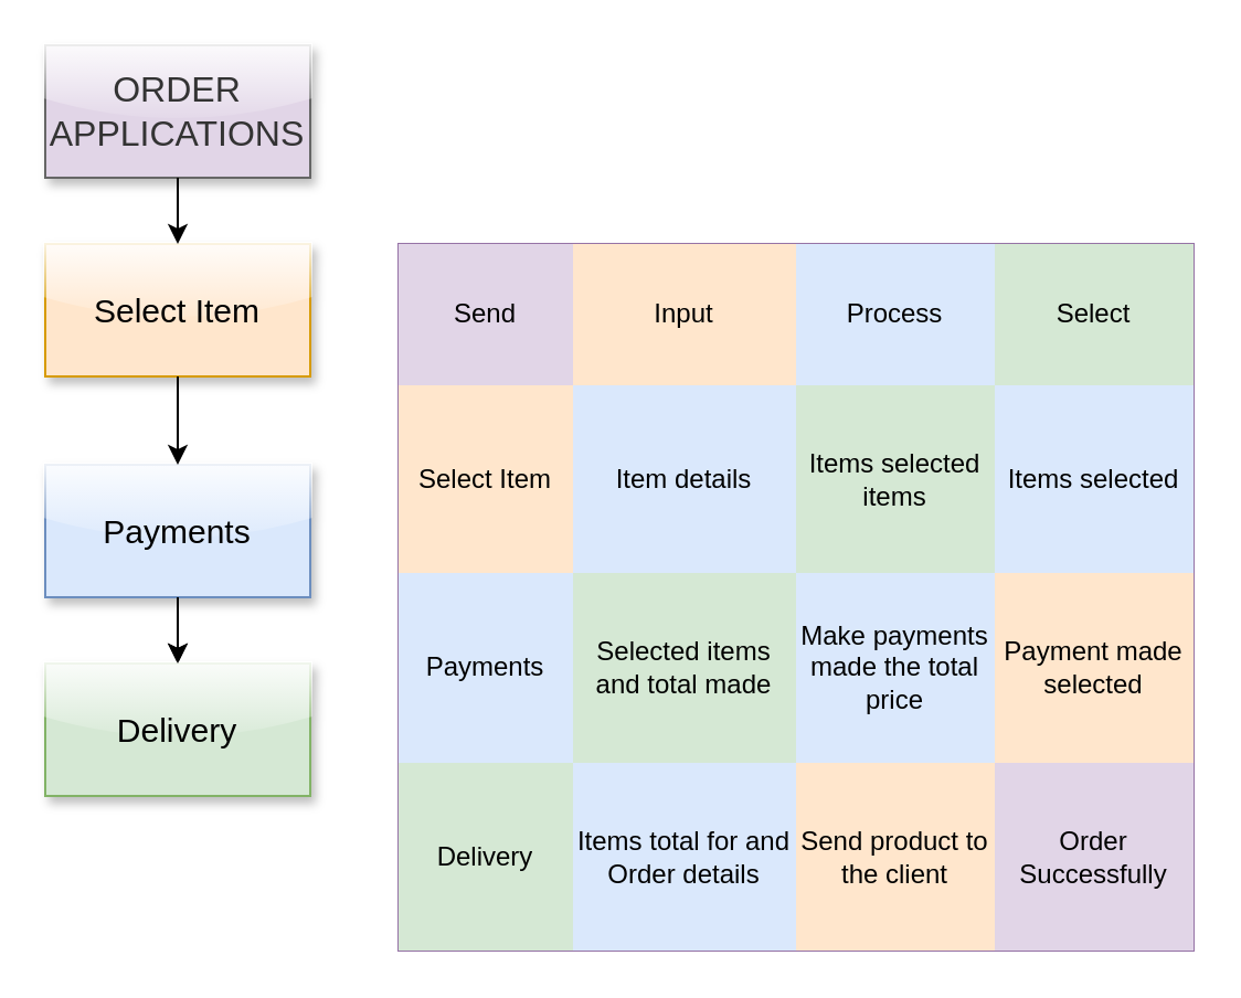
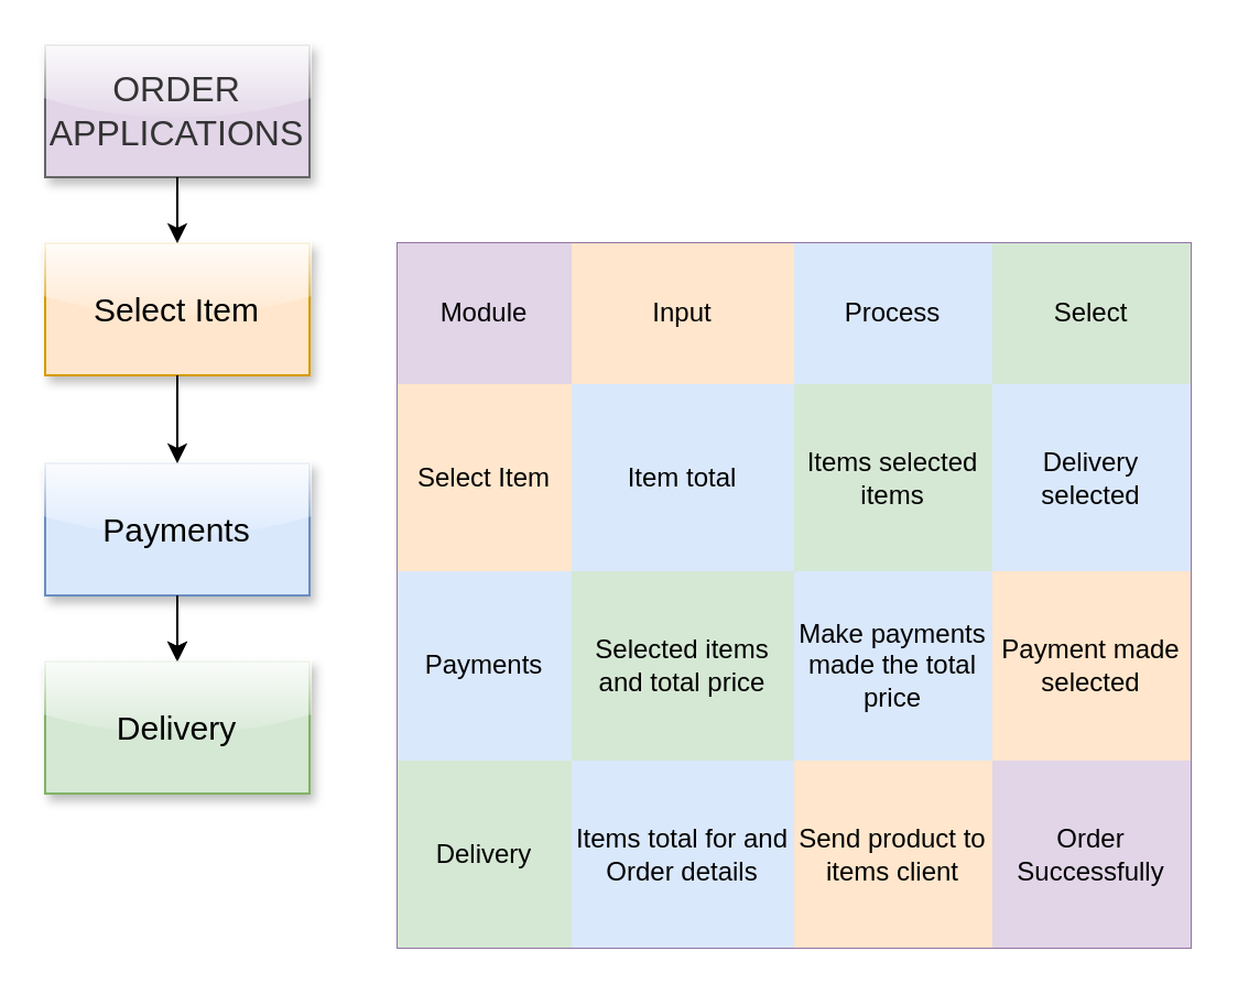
  <mxCell id="0" />
  <mxCell id="1" parent="0" />
  <mxCell id="2" value="&lt;font style=&quot;font-size: 15px;&quot;&gt;Select Item&lt;/font&gt;" style="rounded=0;whiteSpace=wrap;html=1;fillColor=#ffe6cc;strokeColor=#d79b00;shadow=1;glass=1;" vertex="1" parent="1"><mxGeometry x="20" y="110" width="120" height="60" as="geometry" /></mxCell>
  <mxCell id="3" value="&lt;font style=&quot;font-size: 16px;&quot;&gt;ORDER APPLICATIONS&lt;/font&gt;" style="rounded=0;whiteSpace=wrap;html=1;shadow=1;glass=1;fillColor=#e1d5e7;fontColor=#333333;strokeColor=#666666;" vertex="1" parent="1"><mxGeometry x="20" y="20" width="120" height="60" as="geometry" /></mxCell>
  <mxCell id="4" style="edgeStyle=none;html=1;" edge="1" parent="1" source="5" target="6"><mxGeometry relative="1" as="geometry" /></mxCell>
  <mxCell id="5" value="&lt;font style=&quot;font-size: 15px;&quot;&gt;Payments&lt;/font&gt;" style="rounded=0;whiteSpace=wrap;html=1;fillColor=#dae8fc;strokeColor=#6c8ebf;glass=1;shadow=1;" vertex="1" parent="1"><mxGeometry x="20" y="210" width="120" height="60" as="geometry" /></mxCell>
  <mxCell id="6" value="&lt;font style=&quot;font-size: 15px;&quot;&gt;Delivery&lt;/font&gt;" style="rounded=0;whiteSpace=wrap;html=1;fillColor=#d5e8d4;strokeColor=#82b366;glass=1;shadow=1;" vertex="1" parent="1"><mxGeometry x="20" y="300" width="120" height="60" as="geometry" /></mxCell>
  <mxCell id="7" value="" style="endArrow=classic;html=1;entryX=0.5;entryY=0;entryDx=0;entryDy=0;" edge="1" parent="1" source="5" target="6"><mxGeometry width="50" height="50" relative="1" as="geometry"><mxPoint x="90" y="240" as="sourcePoint" /><mxPoint x="140" y="190" as="targetPoint" /></mxGeometry></mxCell>
  <mxCell id="8" value="" style="endArrow=classic;html=1;" edge="1" parent="1" source="2" target="5"><mxGeometry width="50" height="50" relative="1" as="geometry"><mxPoint x="90" y="240" as="sourcePoint" /><mxPoint x="140" y="190" as="targetPoint" /></mxGeometry></mxCell>
  <mxCell id="9" value="" style="endArrow=classic;html=1;" edge="1" parent="1" source="3" target="2"><mxGeometry width="50" height="50" relative="1" as="geometry"><mxPoint x="90" y="240" as="sourcePoint" /><mxPoint x="140" y="190" as="targetPoint" /></mxGeometry></mxCell>
  <mxCell id="10" value="" style="shape=table;startSize=0;container=1;collapsible=0;childLayout=tableLayout;fillColor=#e1d5e7;strokeColor=#9673a6;" vertex="1" parent="1"><mxGeometry x="180" y="110" width="360" height="320" as="geometry" /></mxCell>
  <mxCell id="11" value="" style="shape=tableRow;horizontal=0;startSize=0;swimlaneHead=0;swimlaneBody=0;strokeColor=inherit;top=0;left=0;bottom=0;right=0;collapsible=0;dropTarget=0;fillColor=none;points=[[0,0.5],[1,0.5]];portConstraint=eastwest;" vertex="1" parent="10"><mxGeometry width="360" height="64" as="geometry" /></mxCell>
- <mxCell id="12" value="Send" style="shape=partialRectangle;html=1;whiteSpace=wrap;connectable=0;strokeColor=#9673a6;overflow=hidden;fillColor=#e1d5e7;top=0;left=0;bottom=0;right=0;pointerEvents=1;" vertex="1" parent="11"><mxGeometry width="79" height="64" as="geometry"><mxRectangle width="79" height="64" as="alternateBounds" /></mxGeometry></mxCell>
+ <mxCell id="12" value="Module" style="shape=partialRectangle;html=1;whiteSpace=wrap;connectable=0;strokeColor=#9673a6;overflow=hidden;fillColor=#e1d5e7;top=0;left=0;bottom=0;right=0;pointerEvents=1;" vertex="1" parent="11"><mxGeometry width="79" height="64" as="geometry"><mxRectangle width="79" height="64" as="alternateBounds" /></mxGeometry></mxCell>
  <mxCell id="13" value="Input" style="shape=partialRectangle;html=1;whiteSpace=wrap;connectable=0;strokeColor=#d79b00;overflow=hidden;fillColor=#ffe6cc;top=0;left=0;bottom=0;right=0;pointerEvents=1;" vertex="1" parent="11"><mxGeometry x="79" width="101" height="64" as="geometry"><mxRectangle width="101" height="64" as="alternateBounds" /></mxGeometry></mxCell>
  <mxCell id="14" value="Process" style="shape=partialRectangle;html=1;whiteSpace=wrap;connectable=0;strokeColor=#6c8ebf;overflow=hidden;fillColor=#dae8fc;top=0;left=0;bottom=0;right=0;pointerEvents=1;" vertex="1" parent="11"><mxGeometry x="180" width="90" height="64" as="geometry"><mxRectangle width="90" height="64" as="alternateBounds" /></mxGeometry></mxCell>
  <mxCell id="15" value="Select" style="shape=partialRectangle;html=1;whiteSpace=wrap;connectable=0;strokeColor=#82b366;overflow=hidden;fillColor=#d5e8d4;top=0;left=0;bottom=0;right=0;pointerEvents=1;" vertex="1" parent="11"><mxGeometry x="270" width="90" height="64" as="geometry"><mxRectangle width="90" height="64" as="alternateBounds" /></mxGeometry></mxCell>
  <mxCell id="16" value="" style="shape=tableRow;horizontal=0;startSize=0;swimlaneHead=0;swimlaneBody=0;strokeColor=inherit;top=0;left=0;bottom=0;right=0;collapsible=0;dropTarget=0;fillColor=none;points=[[0,0.5],[1,0.5]];portConstraint=eastwest;" vertex="1" parent="10"><mxGeometry y="64" width="360" height="85" as="geometry" /></mxCell>
  <mxCell id="17" value="Select Item" style="shape=partialRectangle;html=1;whiteSpace=wrap;connectable=0;strokeColor=#d79b00;overflow=hidden;fillColor=#ffe6cc;top=0;left=0;bottom=0;right=0;pointerEvents=1;shadow=0;" vertex="1" parent="16"><mxGeometry width="79" height="85" as="geometry"><mxRectangle width="79" height="85" as="alternateBounds" /></mxGeometry></mxCell>
- <mxCell id="18" value="Item details" style="shape=partialRectangle;html=1;whiteSpace=wrap;connectable=0;strokeColor=#6c8ebf;overflow=hidden;fillColor=#dae8fc;top=0;left=0;bottom=0;right=0;pointerEvents=1;" vertex="1" parent="16"><mxGeometry x="79" width="101" height="85" as="geometry"><mxRectangle width="101" height="85" as="alternateBounds" /></mxGeometry></mxCell>
+ <mxCell id="18" value="Item total" style="shape=partialRectangle;html=1;whiteSpace=wrap;connectable=0;strokeColor=#6c8ebf;overflow=hidden;fillColor=#dae8fc;top=0;left=0;bottom=0;right=0;pointerEvents=1;" vertex="1" parent="16"><mxGeometry x="79" width="101" height="85" as="geometry"><mxRectangle width="101" height="85" as="alternateBounds" /></mxGeometry></mxCell>
  <mxCell id="19" value="Items selected items" style="shape=partialRectangle;html=1;whiteSpace=wrap;connectable=0;strokeColor=#82b366;overflow=hidden;fillColor=#d5e8d4;top=0;left=0;bottom=0;right=0;pointerEvents=1;" vertex="1" parent="16"><mxGeometry x="180" width="90" height="85" as="geometry"><mxRectangle width="90" height="85" as="alternateBounds" /></mxGeometry></mxCell>
- <mxCell id="20" value="Items selected" style="shape=partialRectangle;html=1;whiteSpace=wrap;connectable=0;strokeColor=#6c8ebf;overflow=hidden;fillColor=#dae8fc;top=0;left=0;bottom=0;right=0;pointerEvents=1;" vertex="1" parent="16"><mxGeometry x="270" width="90" height="85" as="geometry"><mxRectangle width="90" height="85" as="alternateBounds" /></mxGeometry></mxCell>
+ <mxCell id="20" value="Delivery selected" style="shape=partialRectangle;html=1;whiteSpace=wrap;connectable=0;strokeColor=#6c8ebf;overflow=hidden;fillColor=#dae8fc;top=0;left=0;bottom=0;right=0;pointerEvents=1;" vertex="1" parent="16"><mxGeometry x="270" width="90" height="85" as="geometry"><mxRectangle width="90" height="85" as="alternateBounds" /></mxGeometry></mxCell>
  <mxCell id="21" value="" style="shape=tableRow;horizontal=0;startSize=0;swimlaneHead=0;swimlaneBody=0;strokeColor=inherit;top=0;left=0;bottom=0;right=0;collapsible=0;dropTarget=0;fillColor=none;points=[[0,0.5],[1,0.5]];portConstraint=eastwest;" vertex="1" parent="10"><mxGeometry y="149" width="360" height="86" as="geometry" /></mxCell>
  <mxCell id="22" value="Payments" style="shape=partialRectangle;html=1;whiteSpace=wrap;connectable=0;strokeColor=#6c8ebf;overflow=hidden;fillColor=#dae8fc;top=0;left=0;bottom=0;right=0;pointerEvents=1;" vertex="1" parent="21"><mxGeometry width="79" height="86" as="geometry"><mxRectangle width="79" height="86" as="alternateBounds" /></mxGeometry></mxCell>
- <mxCell id="23" value="Selected items and total made" style="shape=partialRectangle;html=1;whiteSpace=wrap;connectable=0;strokeColor=#82b366;overflow=hidden;fillColor=#d5e8d4;top=0;left=0;bottom=0;right=0;pointerEvents=1;" vertex="1" parent="21"><mxGeometry x="79" width="101" height="86" as="geometry"><mxRectangle width="101" height="86" as="alternateBounds" /></mxGeometry></mxCell>
+ <mxCell id="23" value="Selected items and total price" style="shape=partialRectangle;html=1;whiteSpace=wrap;connectable=0;strokeColor=#82b366;overflow=hidden;fillColor=#d5e8d4;top=0;left=0;bottom=0;right=0;pointerEvents=1;" vertex="1" parent="21"><mxGeometry x="79" width="101" height="86" as="geometry"><mxRectangle width="101" height="86" as="alternateBounds" /></mxGeometry></mxCell>
  <mxCell id="24" value="Make payments made the total price" style="shape=partialRectangle;html=1;whiteSpace=wrap;connectable=0;strokeColor=#6c8ebf;overflow=hidden;fillColor=#dae8fc;top=0;left=0;bottom=0;right=0;pointerEvents=1;" vertex="1" parent="21"><mxGeometry x="180" width="90" height="86" as="geometry"><mxRectangle width="90" height="86" as="alternateBounds" /></mxGeometry></mxCell>
  <mxCell id="25" value="Payment made selected" style="shape=partialRectangle;html=1;whiteSpace=wrap;connectable=0;strokeColor=#d79b00;overflow=hidden;fillColor=#ffe6cc;top=0;left=0;bottom=0;right=0;pointerEvents=1;" vertex="1" parent="21"><mxGeometry x="270" width="90" height="86" as="geometry"><mxRectangle width="90" height="86" as="alternateBounds" /></mxGeometry></mxCell>
  <mxCell id="26" value="" style="shape=tableRow;horizontal=0;startSize=0;swimlaneHead=0;swimlaneBody=0;strokeColor=inherit;top=0;left=0;bottom=0;right=0;collapsible=0;dropTarget=0;fillColor=none;points=[[0,0.5],[1,0.5]];portConstraint=eastwest;" vertex="1" parent="10"><mxGeometry y="235" width="360" height="85" as="geometry" /></mxCell>
  <mxCell id="27" value="Delivery" style="shape=partialRectangle;html=1;whiteSpace=wrap;connectable=0;strokeColor=#82b366;overflow=hidden;fillColor=#d5e8d4;top=0;left=0;bottom=0;right=0;pointerEvents=1;" vertex="1" parent="26"><mxGeometry width="79" height="85" as="geometry"><mxRectangle width="79" height="85" as="alternateBounds" /></mxGeometry></mxCell>
  <mxCell id="28" value="Items total for and Order details" style="shape=partialRectangle;html=1;whiteSpace=wrap;connectable=0;strokeColor=#6c8ebf;overflow=hidden;fillColor=#dae8fc;top=0;left=0;bottom=0;right=0;pointerEvents=1;" vertex="1" parent="26"><mxGeometry x="79" width="101" height="85" as="geometry"><mxRectangle width="101" height="85" as="alternateBounds" /></mxGeometry></mxCell>
- <mxCell id="29" value="Send product to the client" style="shape=partialRectangle;html=1;whiteSpace=wrap;connectable=0;strokeColor=#d79b00;overflow=hidden;fillColor=#ffe6cc;top=0;left=0;bottom=0;right=0;pointerEvents=1;" vertex="1" parent="26"><mxGeometry x="180" width="90" height="85" as="geometry"><mxRectangle width="90" height="85" as="alternateBounds" /></mxGeometry></mxCell>
+ <mxCell id="29" value="Send product to items client" style="shape=partialRectangle;html=1;whiteSpace=wrap;connectable=0;strokeColor=#d79b00;overflow=hidden;fillColor=#ffe6cc;top=0;left=0;bottom=0;right=0;pointerEvents=1;" vertex="1" parent="26"><mxGeometry x="180" width="90" height="85" as="geometry"><mxRectangle width="90" height="85" as="alternateBounds" /></mxGeometry></mxCell>
  <mxCell id="30" value="Order Successfully" style="shape=partialRectangle;html=1;whiteSpace=wrap;connectable=0;strokeColor=#9673a6;overflow=hidden;fillColor=#e1d5e7;top=0;left=0;bottom=0;right=0;pointerEvents=1;gradientDirection=radial;fillStyle=solid;" vertex="1" parent="26"><mxGeometry x="270" width="90" height="85" as="geometry"><mxRectangle width="90" height="85" as="alternateBounds" /></mxGeometry></mxCell>
